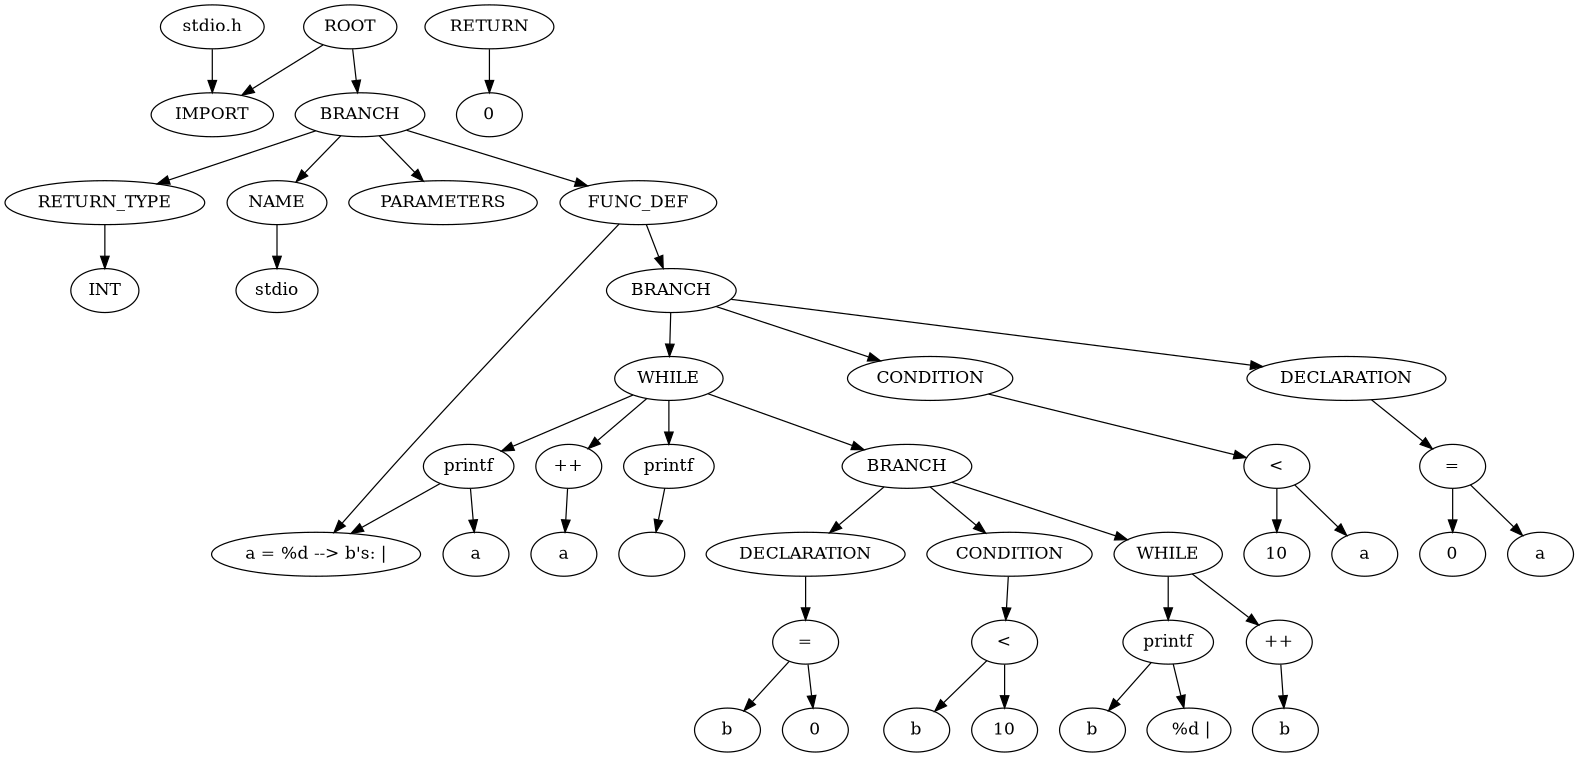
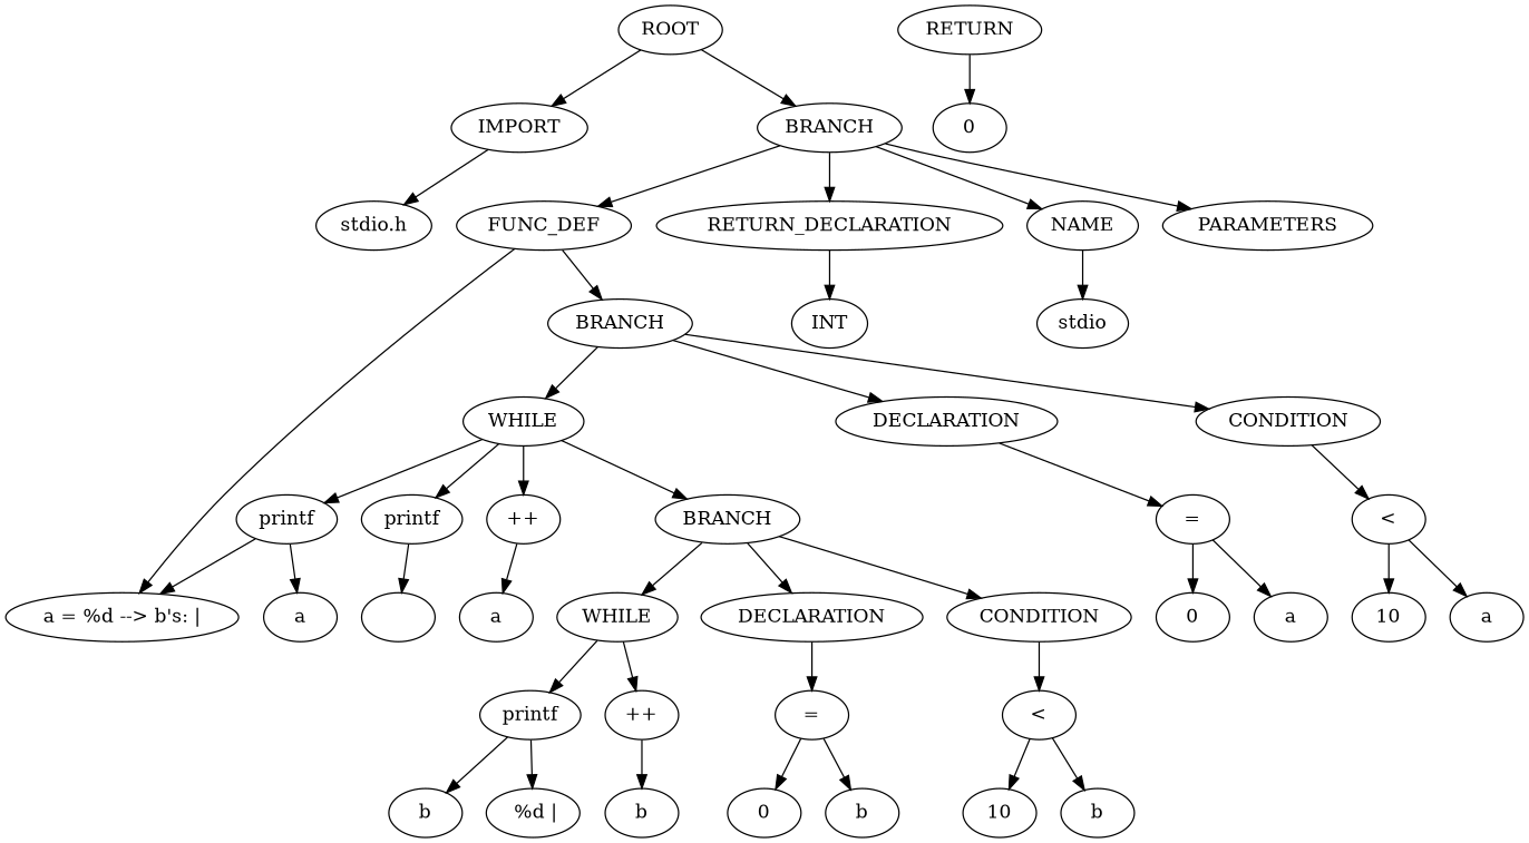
  strict digraph {
    n1 [label=IMPORT]
    n2 [label="stdio.h"]
    n3 [label=BRANCH]
-   n4 [label=RETURN_TYPE]
+   n4 [label=RETURN_DECLARATION]
    n5 [label=NAME]
    n6 [label=PARAMETERS]
    n7 [label=FUNC_DEF]
    n8 [label=INT]
    n9 [label=stdio]
    n10 [label=BRANCH]
    n11 [label="a = %d --> b's: |"]
    ROOT
    n13 [label=DECLARATION]
    n14 [label=CONDITION]
    n15 [label=WHILE]
    n16 [label=RETURN]
    n17 [label=0]
    n18 [label="="]
    n19 [label="<"]
    n20 [label=printf]
    n21 [label=BRANCH]
    n22 [label=printf]
    n23 [label="++"]
    n24 [label=a]
    n25 [label=0]
    n26 [label=a]
    n27 [label=10]
    n28 [label=a]
    n29 [label=DECLARATION]
    n30 [label=CONDITION]
    n31 [label=WHILE]
    n32 [label="\n"]
    n33 [label=a]
    n34 [label="="]
    n35 [label="<"]
    n36 [label=printf]
    n37 [label="++"]
    n38 [label=b]
    n39 [label=0]
    n40 [label=b]
    n41 [label=10]
    n42 [label=" %d |"]
    n43 [label=b]
    n44 [label=b]
-   n2 -> n1
+   n1 -> n2
    n3 -> n4
    n3 -> n5
    n3 -> n6
    n3 -> n7
    n4 -> n8
    n5 -> n9
    n7 -> n10
    n7 -> n11
    n10 -> n13
    n10 -> n14
    n10 -> n15
    ROOT -> n1
    ROOT -> n3
    n13 -> n18
    n14 -> n19
    n15 -> n20
    n15 -> n21
    n15 -> n22
    n15 -> n23
    n16 -> n17
    n18 -> n24
    n18 -> n25
    n19 -> n26
    n19 -> n27
    n20 -> n11
    n20 -> n28
    n21 -> n29
    n21 -> n30
    n21 -> n31
    n22 -> n32
    n23 -> n33
    n29 -> n34
    n30 -> n35
    n31 -> n36
    n31 -> n37
    n34 -> n38
    n34 -> n39
    n35 -> n40
    n35 -> n41
    n36 -> n42
    n36 -> n43
    n37 -> n44
  }
